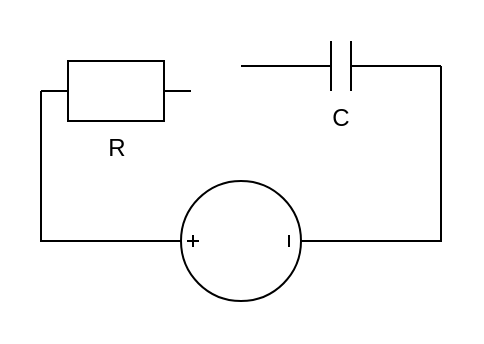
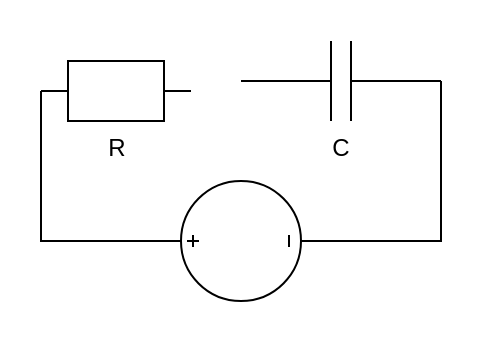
  <mxCell id="0" />
  <mxCell id="1" parent="0" />
  <mxCell id="2" value="R" style="pointerEvents=1;verticalLabelPosition=bottom;shadow=0;dashed=0;align=center;html=1;verticalAlign=top;shape=mxgraph.electrical.resistors.resistor_1;" vertex="1" parent="1"><mxGeometry x="20" y="30" width="75" height="30" as="geometry" /></mxCell>
- <mxCell id="3" value="C" style="pointerEvents=1;verticalLabelPosition=bottom;shadow=0;dashed=0;align=center;html=1;verticalAlign=top;shape=mxgraph.electrical.capacitors.capacitor_1;" vertex="1" parent="1"><mxGeometry x="120" y="20" width="100" height="25" as="geometry" /></mxCell>
+ <mxCell id="3" value="C" style="pointerEvents=1;verticalLabelPosition=bottom;shadow=0;dashed=0;align=center;html=1;verticalAlign=top;shape=mxgraph.electrical.capacitors.capacitor_1;" vertex="1" parent="1"><mxGeometry x="120" y="20" width="100" height="40" as="geometry" /></mxCell>
  <mxCell id="4" value="" style="pointerEvents=1;verticalLabelPosition=bottom;shadow=0;dashed=0;align=center;html=1;verticalAlign=top;shape=mxgraph.electrical.signal_sources.source;aspect=fixed;points=[[0.5,0,0],[1,0.5,0],[0.5,1,0],[0,0.5,0]];elSignalType=dc3;rotation=-90;" vertex="1" parent="1"><mxGeometry x="90" y="90" width="60" height="60" as="geometry" /></mxCell>
  <mxCell id="5" value="" style="endArrow=none;html=1;rounded=0;exitX=0.5;exitY=1;exitDx=0;exitDy=0;exitPerimeter=0;entryX=1;entryY=0.5;entryDx=0;entryDy=0;entryPerimeter=0;" edge="1" parent="1" source="4" target="3"><mxGeometry width="50" height="50" relative="1" as="geometry"><mxPoint x="210" y="190" as="sourcePoint" /><mxPoint x="230" y="120" as="targetPoint" /><Array as="points"><mxPoint x="220" y="120" /></Array></mxGeometry></mxCell>
  <mxCell id="6" value="" style="endArrow=none;html=1;rounded=0;exitX=0.5;exitY=0;exitDx=0;exitDy=0;exitPerimeter=0;entryX=0;entryY=0.5;entryDx=0;entryDy=0;entryPerimeter=0;" edge="1" parent="1" source="4" target="2"><mxGeometry width="50" height="50" relative="1" as="geometry"><mxPoint x="-120" y="190" as="sourcePoint" /><mxPoint x="-80" y="40" as="targetPoint" /><Array as="points"><mxPoint x="20" y="120" /></Array></mxGeometry></mxCell>
